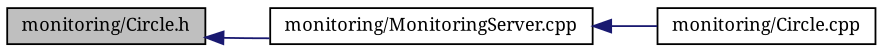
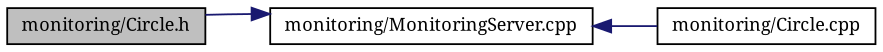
  digraph {
    fontname="Noto Serif"
    rankdir=LR
    node [color=black fillcolor=white fontname="Noto Serif" fontsize=10 shape=record style=filled]
    edge [color=midnightblue dir=back fontname="Noto Serif" fontsize=10 labelfontname=Helvetica labelfontsize=10 style=solid]
    n1 [fillcolor=grey75 fontcolor=black height=0.2 label="monitoring/Circle.h" width=0.4]
    n2 [height=0.2 label="monitoring/MonitoringServer.cpp" width=0.4]
    n3 [height=0.2 label="monitoring/Circle.cpp" width=0.4]
-   n1 -> n2
+   n2 -> n1
    n2 -> n3
  }
